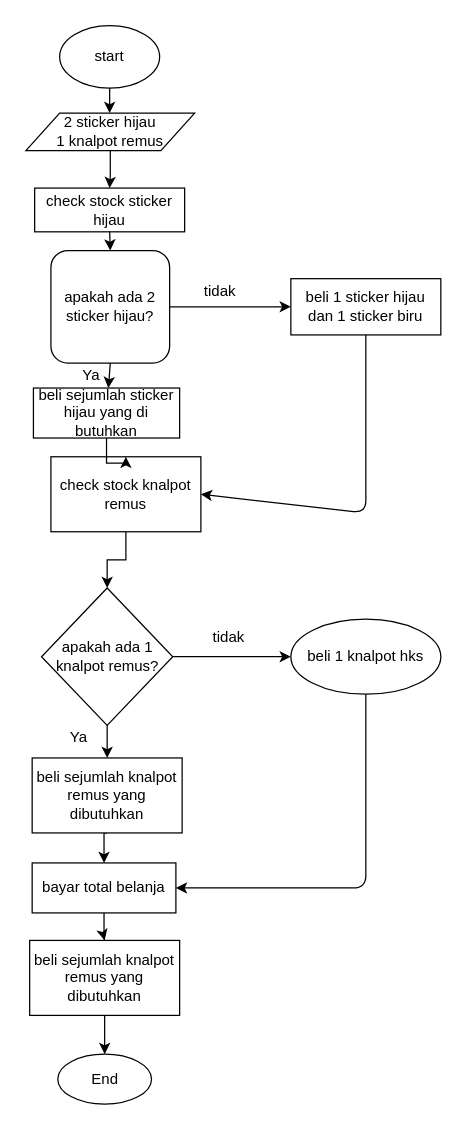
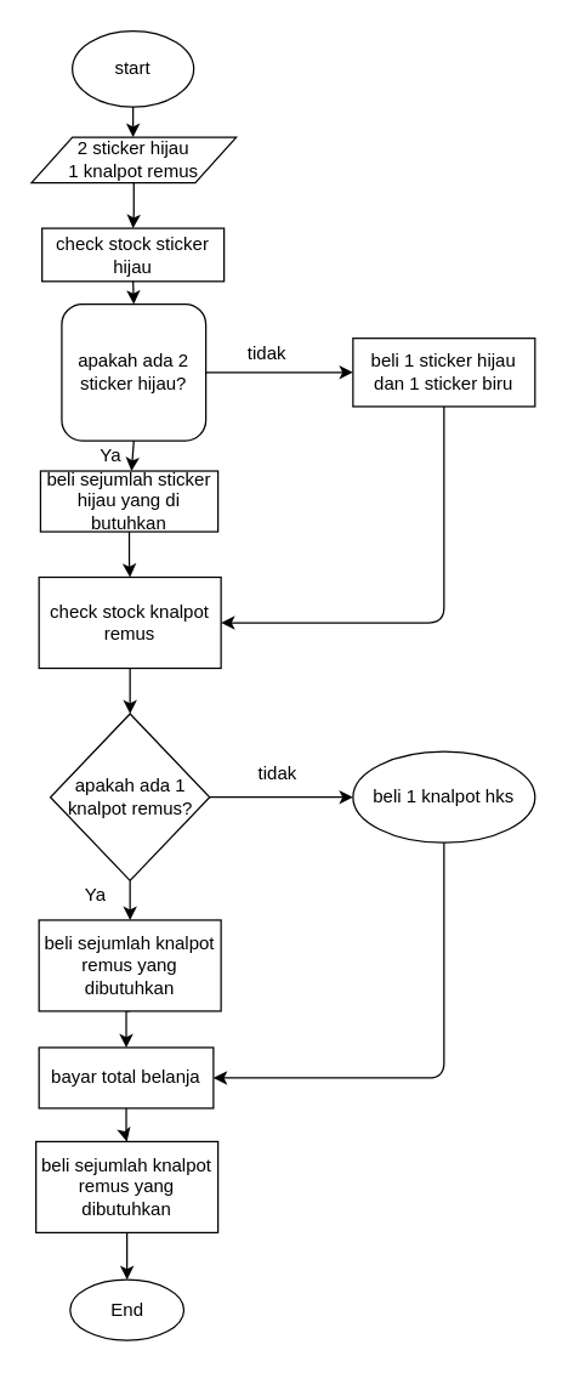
  <mxCell id="0" />
  <mxCell id="1" parent="0" />
  <mxCell id="2" value="" style="edgeStyle=orthogonalEdgeStyle;rounded=0;orthogonalLoop=1;jettySize=auto;html=1;" edge="1" parent="1" source="3"><mxGeometry relative="1" as="geometry"><mxPoint x="87" y="90" as="targetPoint" /></mxGeometry></mxCell>
  <mxCell id="3" value="start" style="ellipse;whiteSpace=wrap;html=1;" vertex="1" parent="1"><mxGeometry x="47" y="20" width="80" height="50" as="geometry" /></mxCell>
  <mxCell id="4" value="" style="edgeStyle=orthogonalEdgeStyle;rounded=0;orthogonalLoop=1;jettySize=auto;html=1;entryX=0.5;entryY=0;entryDx=0;entryDy=0;" edge="1" parent="1" source="5" target="13"><mxGeometry relative="1" as="geometry" /></mxCell>
  <mxCell id="5" value="2 sticker hijau&lt;br&gt;1 knalpot remus" style="shape=parallelogram;perimeter=parallelogramPerimeter;whiteSpace=wrap;html=1;" vertex="1" parent="1"><mxGeometry x="20" y="90" width="135" height="30" as="geometry" /></mxCell>
  <mxCell id="6" value="apakah ada 2 sticker hijau?" style="whiteSpace=wrap;html=1;rounded=1;" vertex="1" parent="1"><mxGeometry x="40" y="200" width="95" height="90" as="geometry" /></mxCell>
  <mxCell id="7" value="" style="edgeStyle=orthogonalEdgeStyle;rounded=0;orthogonalLoop=1;jettySize=auto;html=1;" edge="1" parent="1" source="8" target="10"><mxGeometry relative="1" as="geometry" /></mxCell>
- <mxCell id="8" value="check stock knalpot remus" style="rounded=0;whiteSpace=wrap;html=1;" vertex="1" parent="1"><mxGeometry x="40" y="365" width="120" height="60" as="geometry" /></mxCell>
+ <mxCell id="8" value="check stock knalpot remus" style="rounded=0;whiteSpace=wrap;html=1;" vertex="1" parent="1"><mxGeometry x="25" y="380" width="120" height="60" as="geometry" /></mxCell>
  <mxCell id="9" value="" style="edgeStyle=orthogonalEdgeStyle;rounded=0;orthogonalLoop=1;jettySize=auto;html=1;" edge="1" parent="1" source="10" target="17"><mxGeometry relative="1" as="geometry" /></mxCell>
  <mxCell id="10" value="apakah ada 1 knalpot remus?" style="rhombus;whiteSpace=wrap;html=1;" vertex="1" parent="1"><mxGeometry x="32.5" y="470" width="105" height="110" as="geometry" /></mxCell>
  <mxCell id="11" value="" style="edgeStyle=orthogonalEdgeStyle;rounded=0;orthogonalLoop=1;jettySize=auto;html=1;" edge="1" parent="1" source="12" target="8"><mxGeometry relative="1" as="geometry" /></mxCell>
  <mxCell id="12" value="&lt;span style=&quot;white-space: normal&quot;&gt;beli sejumlah sticker hijau yang di butuhkan&lt;/span&gt;" style="rounded=0;whiteSpace=wrap;html=1;" vertex="1" parent="1"><mxGeometry x="26" y="310" width="117" height="40" as="geometry" /></mxCell>
  <mxCell id="13" value="&lt;span style=&quot;white-space: normal&quot;&gt;check stock sticker hijau&lt;/span&gt;" style="rounded=0;whiteSpace=wrap;html=1;" vertex="1" parent="1"><mxGeometry x="27" y="150" width="120" height="35" as="geometry" /></mxCell>
  <mxCell id="14" value="" style="edgeStyle=orthogonalEdgeStyle;rounded=0;orthogonalLoop=1;jettySize=auto;html=1;exitX=0.5;exitY=1;exitDx=0;exitDy=0;entryX=0.5;entryY=0;entryDx=0;entryDy=0;" edge="1" parent="1" source="17" target="16"><mxGeometry relative="1" as="geometry" /></mxCell>
  <mxCell id="15" value="" style="edgeStyle=orthogonalEdgeStyle;rounded=0;orthogonalLoop=1;jettySize=auto;html=1;" edge="1" parent="1" source="16" target="19"><mxGeometry relative="1" as="geometry" /></mxCell>
  <mxCell id="16" value="bayar total belanja" style="rounded=0;whiteSpace=wrap;html=1;" vertex="1" parent="1"><mxGeometry x="25" y="690" width="115" height="40" as="geometry" /></mxCell>
  <mxCell id="17" value="beli sejumlah knalpot remus yang dibutuhkan" style="rounded=0;whiteSpace=wrap;html=1;" vertex="1" parent="1"><mxGeometry x="25" y="606" width="120" height="60" as="geometry" /></mxCell>
  <mxCell id="18" value="" style="edgeStyle=orthogonalEdgeStyle;rounded=0;orthogonalLoop=1;jettySize=auto;html=1;entryX=0.5;entryY=0;entryDx=0;entryDy=0;" edge="1" parent="1" source="19" target="20"><mxGeometry relative="1" as="geometry"><mxPoint x="87" y="830" as="targetPoint" /></mxGeometry></mxCell>
  <mxCell id="19" value="beli sejumlah knalpot remus yang dibutuhkan" style="rounded=0;whiteSpace=wrap;html=1;" vertex="1" parent="1"><mxGeometry x="23" y="752" width="120" height="60" as="geometry" /></mxCell>
  <mxCell id="20" value="End" style="ellipse;whiteSpace=wrap;html=1;" vertex="1" parent="1"><mxGeometry x="45.5" y="843" width="75" height="40" as="geometry" /></mxCell>
  <mxCell id="21" value="" style="endArrow=classic;html=1;exitX=0.5;exitY=1;exitDx=0;exitDy=0;entryX=0.5;entryY=0;entryDx=0;entryDy=0;" edge="1" parent="1" source="13" target="6"><mxGeometry width="50" height="50" relative="1" as="geometry"><mxPoint x="332" y="330" as="sourcePoint" /><mxPoint x="382" y="280" as="targetPoint" /></mxGeometry></mxCell>
  <mxCell id="22" value="" style="endArrow=classic;html=1;exitX=0.5;exitY=1;exitDx=0;exitDy=0;" edge="1" parent="1" source="6" target="12"><mxGeometry width="50" height="50" relative="1" as="geometry"><mxPoint x="292" y="280" as="sourcePoint" /><mxPoint x="342" y="230" as="targetPoint" /></mxGeometry></mxCell>
  <mxCell id="23" value="" style="endArrow=classic;html=1;exitX=1;exitY=0.5;exitDx=0;exitDy=0;" edge="1" parent="1" source="6"><mxGeometry width="50" height="50" relative="1" as="geometry"><mxPoint x="212" y="270" as="sourcePoint" /><mxPoint x="232" y="245" as="targetPoint" /></mxGeometry></mxCell>
  <mxCell id="24" value="beli 1 sticker hijau&lt;br&gt;dan 1 sticker biru" style="rounded=0;whiteSpace=wrap;html=1;" vertex="1" parent="1"><mxGeometry x="232" y="222.5" width="120" height="45" as="geometry" /></mxCell>
  <mxCell id="25" value="" style="endArrow=classic;html=1;exitX=0.5;exitY=1;exitDx=0;exitDy=0;entryX=1;entryY=0.5;entryDx=0;entryDy=0;" edge="1" parent="1" source="24" target="8"><mxGeometry width="50" height="50" relative="1" as="geometry"><mxPoint x="272" y="420" as="sourcePoint" /><mxPoint x="322" y="370" as="targetPoint" /><Array as="points"><mxPoint x="292" y="410" /></Array></mxGeometry></mxCell>
  <mxCell id="26" value="tidak" style="text;html=1;align=center;verticalAlign=middle;resizable=0;points=[];autosize=1;" vertex="1" parent="1"><mxGeometry x="155" y="222.5" width="40" height="20" as="geometry" /></mxCell>
  <mxCell id="27" value="Ya" style="text;html=1;align=center;verticalAlign=middle;resizable=0;points=[];autosize=1;" vertex="1" parent="1"><mxGeometry x="57" y="290" width="30" height="20" as="geometry" /></mxCell>
  <mxCell id="28" value="beli 1 knalpot hks" style="ellipse;whiteSpace=wrap;html=1;" vertex="1" parent="1"><mxGeometry x="232" y="495" width="120" height="60" as="geometry" /></mxCell>
  <mxCell id="29" value="" style="endArrow=classic;html=1;exitX=1;exitY=0.5;exitDx=0;exitDy=0;entryX=0;entryY=0.5;entryDx=0;entryDy=0;" edge="1" parent="1" source="10" target="28"><mxGeometry width="50" height="50" relative="1" as="geometry"><mxPoint x="282" y="680" as="sourcePoint" /><mxPoint x="332" y="630" as="targetPoint" /></mxGeometry></mxCell>
  <mxCell id="30" value="" style="endArrow=classic;html=1;exitX=0.5;exitY=1;exitDx=0;exitDy=0;entryX=1;entryY=0.5;entryDx=0;entryDy=0;" edge="1" parent="1" source="28" target="16"><mxGeometry width="50" height="50" relative="1" as="geometry"><mxPoint x="312" y="740" as="sourcePoint" /><mxPoint x="352" y="780" as="targetPoint" /><Array as="points"><mxPoint x="292" y="710" /></Array></mxGeometry></mxCell>
  <mxCell id="31" value="tidak" style="text;html=1;align=center;verticalAlign=middle;resizable=0;points=[];autosize=1;" vertex="1" parent="1"><mxGeometry x="162" y="500" width="40" height="20" as="geometry" /></mxCell>
  <mxCell id="32" value="Ya" style="text;html=1;align=center;verticalAlign=middle;resizable=0;points=[];autosize=1;" vertex="1" parent="1"><mxGeometry x="47" y="580" width="30" height="20" as="geometry" /></mxCell>
